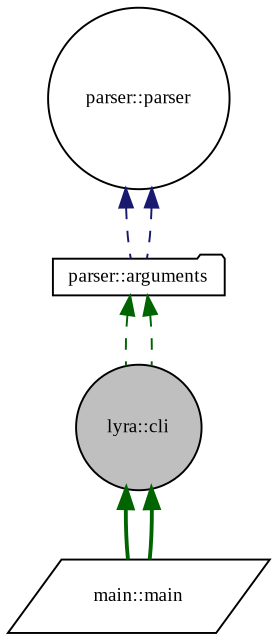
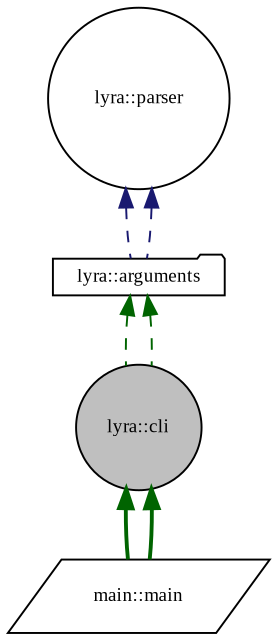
  digraph {
    fontname="Liberation Serif"
    node [color=black fillcolor=white fontname="Liberation Serif" fontsize=10 shape=circle style=filled]
    edge [color=darkgreen dir=back fontname="Liberation Serif" fontsize=10 labelfontname=Helvetica labelfontsize=10 style=dashed]
    n1 [fillcolor=grey75 fontcolor=black height=0.2 label="lyra::cli" width=0.4]
    n2 [height=0.2 label="main::main" shape=parallelogram width=0.4]
-   n3 [height=0.2 label="parser::arguments" shape=folder width=0.4]
-   n4 [height=0.2 label="parser::parser" width=0.4]
+   n3 [height=0.2 label="lyra::arguments" shape=folder width=0.4]
+   n4 [height=0.2 label="lyra::parser" width=0.4]
    n1 -> n2 [style=bold]
    n1 -> n2 [style=bold]
    n3 -> n1
    n3 -> n1
    n4 -> n3 [color=midnightblue]
    n4 -> n3 [color=midnightblue]
  }
